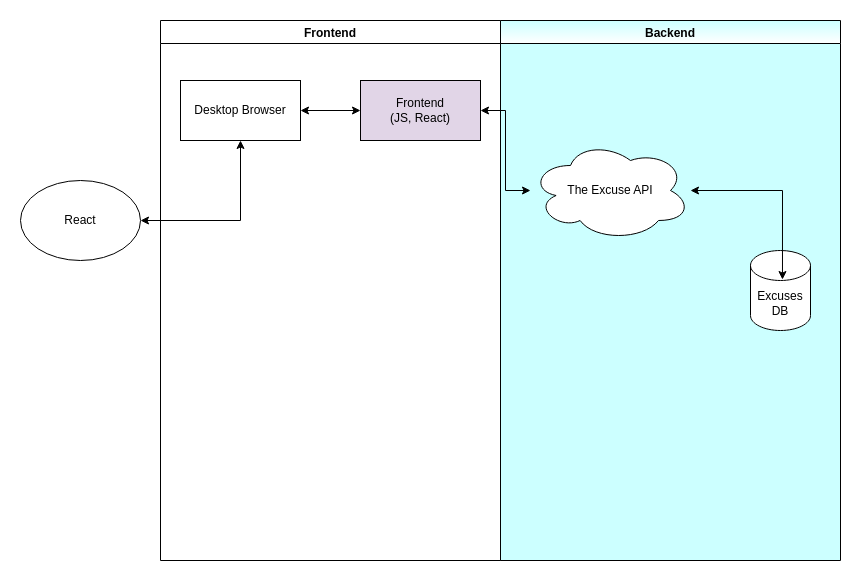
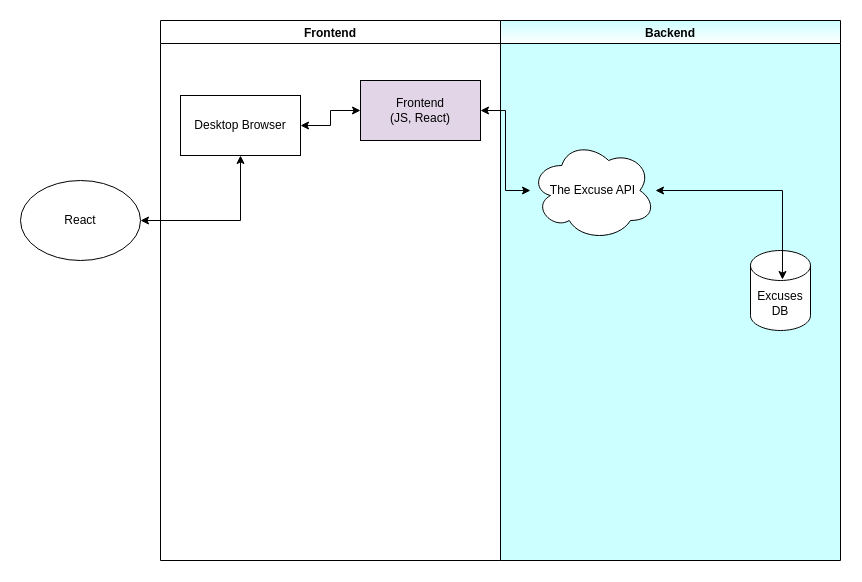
  <mxCell id="0" />
  <mxCell id="1" parent="0" />
  <mxCell id="2" value="Backend" style="swimlane;fillColor=#CCFFFF;gradientColor=#ffffff;swimlaneFillColor=#CCFFFF;" parent="1" vertex="1"><mxGeometry x="500" y="20" width="340" height="540" as="geometry" /></mxCell>
- <mxCell id="3" value="The Excuse API" style="ellipse;shape=cloud;whiteSpace=wrap;html=1;" parent="1" vertex="1"><mxGeometry x="530" y="140" width="160" height="100" as="geometry" /></mxCell>
+ <mxCell id="3" value="The Excuse API" style="ellipse;shape=cloud;whiteSpace=wrap;html=1;" parent="1" vertex="1"><mxGeometry x="530" y="140" width="125" height="100" as="geometry" /></mxCell>
  <mxCell id="4" value="Excuses DB" style="shape=cylinder3;whiteSpace=wrap;html=1;boundedLbl=1;backgroundOutline=1;size=15;" parent="1" vertex="1"><mxGeometry x="750" y="250" width="60" height="80" as="geometry" /></mxCell>
  <mxCell id="5" value="Frontend&lt;br&gt;(JS, React)" style="rounded=0;whiteSpace=wrap;html=1;fillColor=#e1d5e7;" parent="1" vertex="1"><mxGeometry x="360" y="80" width="120" height="60" as="geometry" /></mxCell>
  <mxCell id="6" value="React" style="ellipse;whiteSpace=wrap;html=1;" parent="1" vertex="1"><mxGeometry x="20" y="180" width="120" height="80" as="geometry" /></mxCell>
- <mxCell id="7" value="Desktop Browser" style="rounded=0;whiteSpace=wrap;html=1;" parent="1" vertex="1"><mxGeometry x="180" y="80" width="120" height="60" as="geometry" /></mxCell>
+ <mxCell id="7" value="Desktop Browser" style="rounded=0;whiteSpace=wrap;html=1;" parent="1" vertex="1"><mxGeometry x="180" y="95" width="120" height="60" as="geometry" /></mxCell>
  <mxCell id="8" value="" style="endArrow=classic;startArrow=classic;html=1;rounded=0;edgeStyle=orthogonalEdgeStyle;entryX=0.533;entryY=0.363;entryDx=0;entryDy=0;entryPerimeter=0;" parent="1" source="3" target="4" edge="1"><mxGeometry width="50" height="50" relative="1" as="geometry"><mxPoint x="650" y="320" as="sourcePoint" /><mxPoint x="700" y="270" as="targetPoint" /></mxGeometry></mxCell>
  <mxCell id="9" value="" style="endArrow=classic;startArrow=classic;html=1;rounded=0;edgeStyle=orthogonalEdgeStyle;" parent="1" source="5" target="3" edge="1"><mxGeometry width="50" height="50" relative="1" as="geometry"><mxPoint x="540" y="100" as="sourcePoint" /><mxPoint x="590" y="50" as="targetPoint" /></mxGeometry></mxCell>
  <mxCell id="10" value="" style="endArrow=classic;startArrow=classic;html=1;rounded=0;edgeStyle=orthogonalEdgeStyle;" parent="1" source="7" target="5" edge="1"><mxGeometry width="50" height="50" relative="1" as="geometry"><mxPoint x="310" y="210" as="sourcePoint" /><mxPoint x="360" y="160" as="targetPoint" /></mxGeometry></mxCell>
  <mxCell id="11" value="" style="endArrow=classic;startArrow=classic;html=1;rounded=0;edgeStyle=orthogonalEdgeStyle;" parent="1" source="6" target="7" edge="1"><mxGeometry width="50" height="50" relative="1" as="geometry"><mxPoint x="90" y="150" as="sourcePoint" /><mxPoint x="140" y="100" as="targetPoint" /></mxGeometry></mxCell>
  <mxCell id="12" value="Frontend" style="swimlane;startSize=23;" parent="1" vertex="1"><mxGeometry x="160" y="20" width="340" height="540" as="geometry" /></mxCell>
